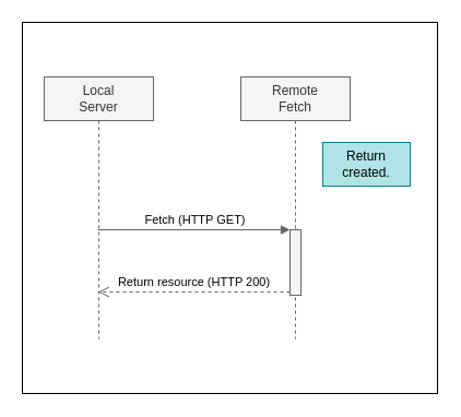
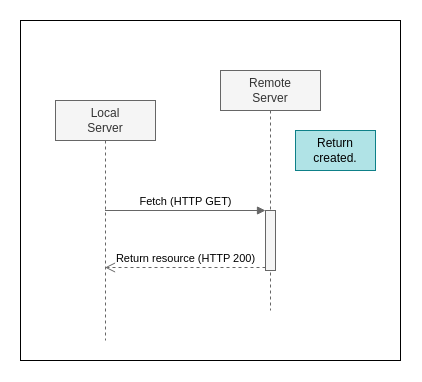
  <mxCell id="0" />
  <mxCell id="1" parent="0" />
  <mxCell id="2" value="" style="rounded=0;whiteSpace=wrap;html=1;fillColor=default;" parent="1" vertex="1"><mxGeometry x="20" y="20" width="380" height="340" as="geometry" /></mxCell>
- <mxCell id="3" value="Local&lt;br&gt;Server" style="shape=umlLifeline;perimeter=lifelinePerimeter;whiteSpace=wrap;html=1;container=1;collapsible=0;recursiveResize=0;outlineConnect=0;fontColor=#333333;fillColor=#f5f5f5;strokeColor=#666666;" parent="1" vertex="1"><mxGeometry x="40" y="70" width="100" height="240" as="geometry" /></mxCell>
- <mxCell id="4" value="Remote&lt;br&gt;Fetch" style="shape=umlLifeline;perimeter=lifelinePerimeter;whiteSpace=wrap;html=1;container=1;collapsible=0;recursiveResize=0;outlineConnect=0;fontColor=#333333;fillColor=#f5f5f5;strokeColor=#666666;" parent="1" vertex="1"><mxGeometry x="220" y="70" width="100" height="240" as="geometry" /></mxCell>
+ <mxCell id="3" value="Local&lt;br&gt;Server" style="shape=umlLifeline;perimeter=lifelinePerimeter;whiteSpace=wrap;html=1;container=1;collapsible=0;recursiveResize=0;outlineConnect=0;fontColor=#333333;fillColor=#f5f5f5;strokeColor=#666666;" parent="1" vertex="1"><mxGeometry x="55" y="100" width="100" height="240" as="geometry" /></mxCell>
+ <mxCell id="4" value="Remote&lt;br&gt;Server" style="shape=umlLifeline;perimeter=lifelinePerimeter;whiteSpace=wrap;html=1;container=1;collapsible=0;recursiveResize=0;outlineConnect=0;fontColor=#333333;fillColor=#f5f5f5;strokeColor=#666666;" parent="1" vertex="1"><mxGeometry x="220" y="70" width="100" height="240" as="geometry" /></mxCell>
  <mxCell id="5" value="" style="html=1;points=[];perimeter=orthogonalPerimeter;fillColor=#f5f5f5;strokeColor=#666666;fontColor=#333333;" parent="4" vertex="1"><mxGeometry x="45" y="140" width="10" height="60" as="geometry" /></mxCell>
  <mxCell id="6" value="Fetch (HTTP GET)" style="html=1;verticalAlign=bottom;endArrow=block;entryX=0;entryY=0;fillColor=#f5f5f5;strokeColor=#666666;" parent="1" source="3" target="5" edge="1"><mxGeometry relative="1" as="geometry"><mxPoint x="24.667" y="210" as="sourcePoint" /></mxGeometry></mxCell>
  <mxCell id="7" value="Return resource (HTTP 200)" style="html=1;verticalAlign=bottom;endArrow=open;dashed=1;endSize=8;exitX=0;exitY=0.95;fillColor=#f5f5f5;strokeColor=#666666;" parent="1" source="5" target="3" edge="1"><mxGeometry relative="1" as="geometry"><mxPoint x="24.667" y="267" as="targetPoint" /></mxGeometry></mxCell>
  <mxCell id="8" value="Return&lt;br&gt;created." style="text;html=1;strokeColor=#0e8088;fillColor=#b0e3e6;align=center;verticalAlign=middle;whiteSpace=wrap;rounded=0;" parent="1" vertex="1"><mxGeometry x="295" y="130" width="80" height="40" as="geometry" /></mxCell>
